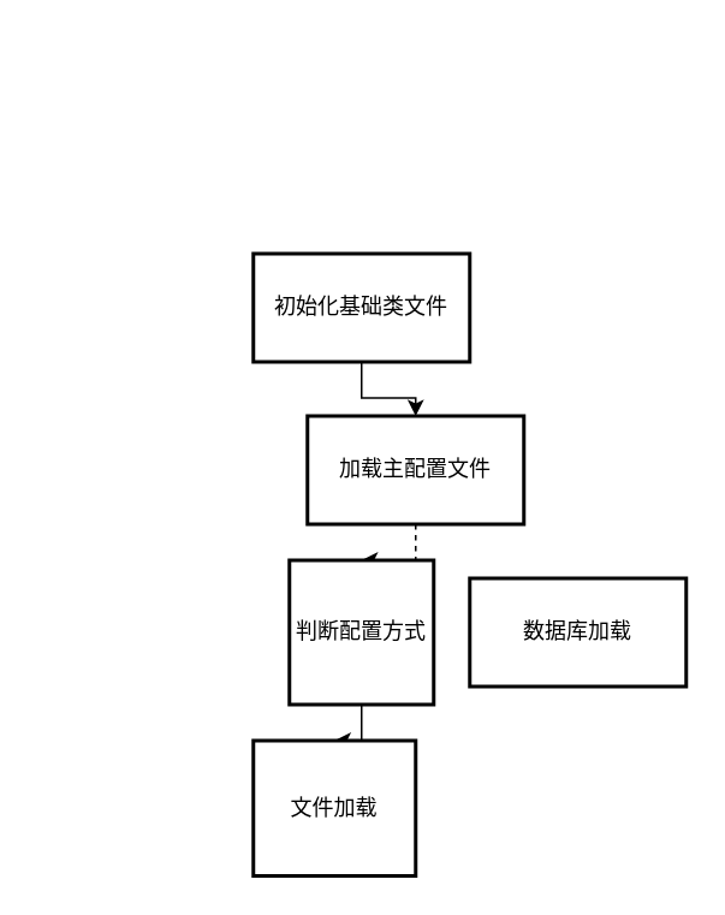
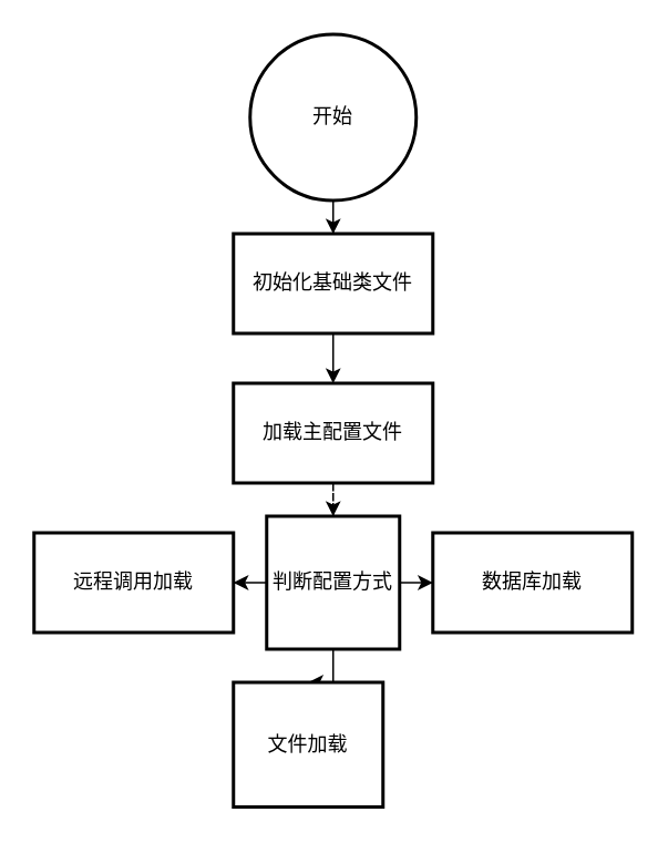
  <mxCell id="0" />
  <mxCell id="1" parent="0" />
+ <mxCell id="2" value="" style="edgeStyle=orthogonalEdgeStyle;rounded=0;orthogonalLoop=1;jettySize=auto;html=1;" edge="1" parent="1" source="3" target="14"><mxGeometry relative="1" as="geometry" /></mxCell>
+ <mxCell id="3" value="开始" style="strokeWidth=2;html=1;shape=mxgraph.flowchart.start_2;whiteSpace=wrap;" vertex="1" parent="1"><mxGeometry x="150" y="20" width="100" height="100" as="geometry" /></mxCell>
  <mxCell id="4" value="" style="edgeStyle=orthogonalEdgeStyle;rounded=0;orthogonalLoop=1;jettySize=auto;html=1;dashed=1;" edge="1" parent="1" source="5" target="9"><mxGeometry relative="1" as="geometry" /></mxCell>
- <mxCell id="5" value="加载主配置文件" style="whiteSpace=wrap;html=1;strokeWidth=2;" vertex="1" parent="1"><mxGeometry x="170" y="230" width="120" height="60" as="geometry" /></mxCell>
+ <mxCell id="5" value="加载主配置文件" style="whiteSpace=wrap;html=1;strokeWidth=2;" vertex="1" parent="1"><mxGeometry x="140" y="230" width="120" height="60" as="geometry" /></mxCell>
+ <mxCell id="6" value="" style="edgeStyle=orthogonalEdgeStyle;rounded=0;orthogonalLoop=1;jettySize=auto;html=1;" edge="1" parent="1" source="9" target="10"><mxGeometry relative="1" as="geometry" /></mxCell>
  <mxCell id="7" value="" style="edgeStyle=orthogonalEdgeStyle;rounded=0;orthogonalLoop=1;jettySize=auto;html=1;" edge="1" parent="1" source="9" target="11"><mxGeometry relative="1" as="geometry" /></mxCell>
+ <mxCell id="8" value="" style="edgeStyle=orthogonalEdgeStyle;rounded=0;orthogonalLoop=1;jettySize=auto;html=1;" edge="1" parent="1" source="9" target="12"><mxGeometry relative="1" as="geometry" /></mxCell>
  <mxCell id="9" value="判断配置方式" style="whiteSpace=wrap;html=1;strokeWidth=2;rounded=0;" vertex="1" parent="1"><mxGeometry x="160" y="310" width="80" height="80" as="geometry" /></mxCell>
  <mxCell id="10" value="数据库加载" style="whiteSpace=wrap;html=1;strokeWidth=2;" vertex="1" parent="1"><mxGeometry x="260" y="320" width="120" height="60" as="geometry" /></mxCell>
  <mxCell id="11" value="文件加载" style="whiteSpace=wrap;html=1;strokeWidth=2;" vertex="1" parent="1"><mxGeometry x="140" y="410" width="90" height="75" as="geometry" /></mxCell>
+ <mxCell id="12" value="远程调用加载" style="whiteSpace=wrap;html=1;strokeWidth=2;" vertex="1" parent="1"><mxGeometry x="20" y="320" width="120" height="60" as="geometry" /></mxCell>
  <mxCell id="13" style="edgeStyle=orthogonalEdgeStyle;rounded=0;orthogonalLoop=1;jettySize=auto;html=1;entryX=0.5;entryY=0;entryDx=0;entryDy=0;" edge="1" parent="1" source="14" target="5"><mxGeometry relative="1" as="geometry" /></mxCell>
  <mxCell id="14" value="初始化基础类文件" style="whiteSpace=wrap;html=1;strokeWidth=2;" vertex="1" parent="1"><mxGeometry x="140" y="140" width="120" height="60" as="geometry" /></mxCell>
